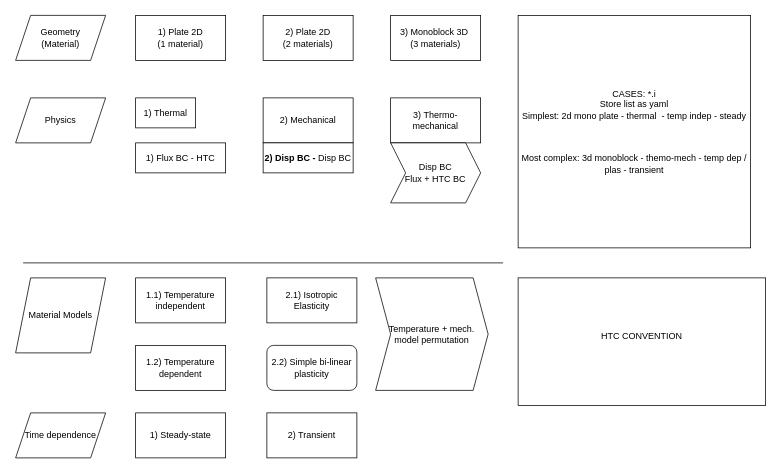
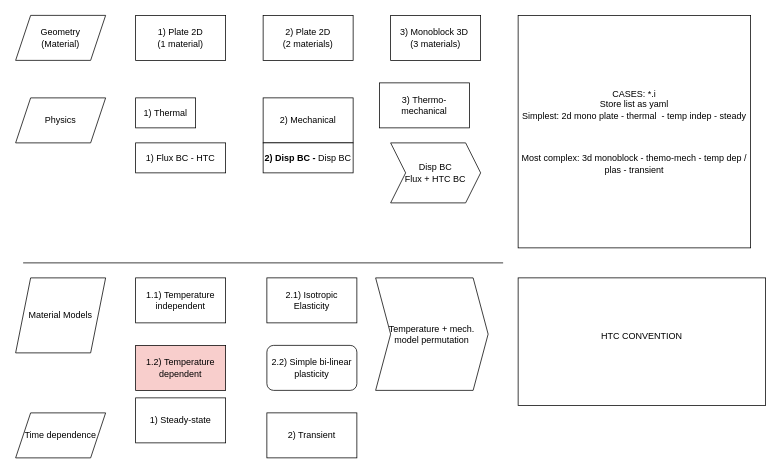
  <mxCell id="0" />
  <mxCell id="1" parent="0" />
  <mxCell id="2" value="1)&amp;nbsp;Thermal" style="rounded=0;whiteSpace=wrap;html=1;" vertex="1" parent="1"><mxGeometry x="180" y="130" width="80" height="40" as="geometry" /></mxCell>
  <mxCell id="3" value="2)&amp;nbsp;Mechanical" style="rounded=0;whiteSpace=wrap;html=1;" vertex="1" parent="1"><mxGeometry x="350" y="130" width="120" height="60" as="geometry" /></mxCell>
  <mxCell id="4" value="1) Plate 2D&lt;div&gt;(1 material)&lt;/div&gt;" style="rounded=0;whiteSpace=wrap;html=1;" vertex="1" parent="1"><mxGeometry x="180" y="20" width="120" height="60" as="geometry" /></mxCell>
  <mxCell id="5" value="3)&amp;nbsp;Monoblock 3D&amp;nbsp;&lt;div&gt;(3 materials)&lt;/div&gt;" style="rounded=0;whiteSpace=wrap;html=1;" vertex="1" parent="1"><mxGeometry x="520" y="20" width="120" height="60" as="geometry" /></mxCell>
- <mxCell id="6" value="3)&amp;nbsp;Thermo-mechanical" style="rounded=0;whiteSpace=wrap;html=1;" vertex="1" parent="1"><mxGeometry x="520" y="130" width="120" height="60" as="geometry" /></mxCell>
+ <mxCell id="6" value="3)&amp;nbsp;Thermo-mechanical" style="rounded=0;whiteSpace=wrap;html=1;" vertex="1" parent="1"><mxGeometry x="505" y="110" width="120" height="60" as="geometry" /></mxCell>
  <mxCell id="7" value="2)&amp;nbsp;Plate 2D&lt;div&gt;(2 materials)&lt;/div&gt;" style="rounded=0;whiteSpace=wrap;html=1;" vertex="1" parent="1"><mxGeometry x="350" y="20" width="120" height="60" as="geometry" /></mxCell>
  <mxCell id="8" value="Geometry&lt;div&gt;(Material)&lt;/div&gt;" style="shape=parallelogram;perimeter=parallelogramPerimeter;whiteSpace=wrap;html=1;fixedSize=1;" vertex="1" parent="1"><mxGeometry x="20" y="20" width="120" height="60" as="geometry" /></mxCell>
  <mxCell id="9" value="Physics" style="shape=parallelogram;perimeter=parallelogramPerimeter;whiteSpace=wrap;html=1;fixedSize=1;" vertex="1" parent="1"><mxGeometry x="20" y="130" width="120" height="60" as="geometry" /></mxCell>
  <mxCell id="10" value="1) Flux BC - HTC" style="rounded=0;whiteSpace=wrap;html=1;" vertex="1" parent="1"><mxGeometry x="180" y="190" width="120" height="40" as="geometry" /></mxCell>
  <mxCell id="11" value="2) Disp BC -&amp;nbsp;&lt;span style=&quot;font-weight: 400;&quot;&gt;Disp BC&lt;/span&gt;" style="rounded=0;whiteSpace=wrap;html=1;fontStyle=1" vertex="1" parent="1"><mxGeometry x="350" y="190" width="120" height="40" as="geometry" /></mxCell>
  <mxCell id="12" value="Disp BC&lt;div&gt;Flux + HTC BC&lt;/div&gt;" style="shape=step;perimeter=stepPerimeter;whiteSpace=wrap;html=1;fixedSize=1;" vertex="1" parent="1"><mxGeometry x="520" y="190" width="120" height="80" as="geometry" /></mxCell>
  <mxCell id="13" value="Material Models" style="shape=parallelogram;perimeter=parallelogramPerimeter;whiteSpace=wrap;html=1;fixedSize=1;" vertex="1" parent="1"><mxGeometry x="20" y="370" width="120" height="100" as="geometry" /></mxCell>
  <mxCell id="14" value="" style="endArrow=none;html=1;rounded=0;" edge="1" parent="1"><mxGeometry width="50" height="50" relative="1" as="geometry"><mxPoint x="30" y="350" as="sourcePoint" /><mxPoint x="670" y="350" as="targetPoint" /></mxGeometry></mxCell>
  <mxCell id="15" value="1.1) Temperature independent" style="rounded=0;whiteSpace=wrap;html=1;" vertex="1" parent="1"><mxGeometry x="180" y="370" width="120" height="60" as="geometry" /></mxCell>
  <mxCell id="16" value="2.1) Isotropic&lt;div&gt;Elasticity&lt;/div&gt;" style="rounded=0;whiteSpace=wrap;html=1;" vertex="1" parent="1"><mxGeometry x="355" y="370" width="120" height="60" as="geometry" /></mxCell>
- <mxCell id="17" value="1.2) Temperature dependent" style="rounded=0;whiteSpace=wrap;html=1;" vertex="1" parent="1"><mxGeometry x="180" y="460" width="120" height="60" as="geometry" /></mxCell>
+ <mxCell id="17" value="1.2) Temperature dependent" style="rounded=0;whiteSpace=wrap;html=1;fillColor=#f8cecc;" vertex="1" parent="1"><mxGeometry x="180" y="460" width="120" height="60" as="geometry" /></mxCell>
  <mxCell id="18" value="HTC CONVENTION&lt;div&gt;&lt;br&gt;&lt;/div&gt;" style="rounded=0;whiteSpace=wrap;html=1;align=center;" vertex="1" parent="1"><mxGeometry x="690" y="370" width="330" height="170" as="geometry" /></mxCell>
  <mxCell id="19" value="&lt;div&gt;2.2) Simple bi-linear plasticity&lt;/div&gt;" style="whiteSpace=wrap;html=1;rounded=1;" vertex="1" parent="1"><mxGeometry x="355" y="460" width="120" height="60" as="geometry" /></mxCell>
  <mxCell id="20" value="Temperature + mech. model permutation" style="shape=step;perimeter=stepPerimeter;whiteSpace=wrap;html=1;fixedSize=1;" vertex="1" parent="1"><mxGeometry x="500" y="370" width="150" height="150" as="geometry" /></mxCell>
  <mxCell id="21" value="CASES: *.i&lt;div&gt;Store list as yaml&lt;br&gt;&lt;div&gt;Simplest: 2d mono plate - thermal&amp;nbsp; - temp indep - steady&lt;/div&gt;&lt;div&gt;&lt;br&gt;&lt;/div&gt;&lt;div&gt;&lt;br&gt;&lt;/div&gt;&lt;div&gt;&lt;br&gt;&lt;/div&gt;&lt;div&gt;Most complex: 3d monoblock - themo-mech - temp dep / plas - transient&lt;/div&gt;&lt;/div&gt;" style="rounded=0;whiteSpace=wrap;html=1;" vertex="1" parent="1"><mxGeometry x="690" y="20" width="310" height="310" as="geometry" /></mxCell>
  <mxCell id="22" value="Time dependence" style="shape=parallelogram;perimeter=parallelogramPerimeter;whiteSpace=wrap;html=1;fixedSize=1;" vertex="1" parent="1"><mxGeometry x="20" y="550" width="120" height="60" as="geometry" /></mxCell>
- <mxCell id="23" value="1) Steady-state" style="rounded=0;whiteSpace=wrap;html=1;" vertex="1" parent="1"><mxGeometry x="180" y="550" width="120" height="60" as="geometry" /></mxCell>
+ <mxCell id="23" value="1) Steady-state" style="rounded=0;whiteSpace=wrap;html=1;" vertex="1" parent="1"><mxGeometry x="180" y="530" width="120" height="60" as="geometry" /></mxCell>
  <mxCell id="24" value="2) Transient" style="rounded=0;whiteSpace=wrap;html=1;" vertex="1" parent="1"><mxGeometry x="355" y="550" width="120" height="60" as="geometry" /></mxCell>
